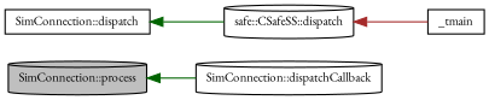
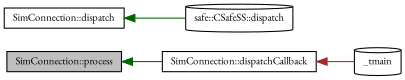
  digraph {
    fontname="EB Garamond"
    rankdir=LR
    node [color=black fontname="EB Garamond" fontsize=10 shape=cylinder]
    edge [color=darkgreen dir=back fontname="EB Garamond" fontsize=10 labelfontname=FreeSans labelfontsize=10 style=solid]
-   n1 [fillcolor=grey75 fontcolor=black height=0.2 label="SimConnection::process" style=filled width=0.4]
-   n2 [height=0.2 label="SimConnection::dispatchCallback" width=0.4]
+   n1 [fillcolor=grey75 fontcolor=black height=0.2 label="SimConnection::process" shape=box style=filled width=0.4]
+   n2 [height=0.2 label="SimConnection::dispatchCallback" shape=box width=0.4]
    n3 [height=0.2 label="SimConnection::dispatch" shape=box width=0.4]
    n4 [height=0.2 label="safe::CSafeSS::dispatch" width=0.4]
-   n5 [height=0.2 label=_tmain shape=box width=0.4]
+   n5 [height=0.2 label=_tmain width=0.4]
    n1 -> n2
    n3 -> n4
-   n4 -> n5 [color=brown]
+   n2 -> n5 [color=brown]
  }
